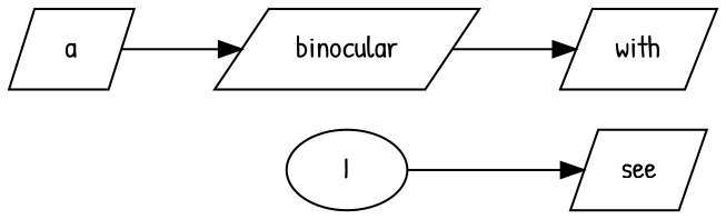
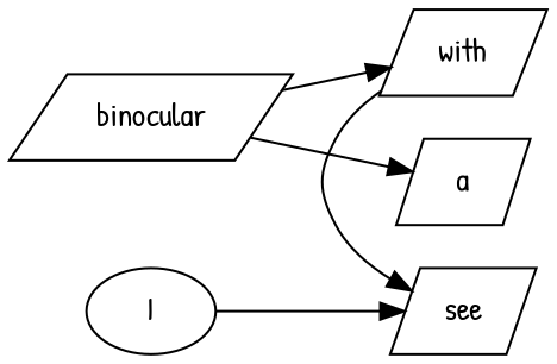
  digraph {
    compound=true
    fontname="Patrick Hand"
    rankdir=LR
    node [fontname="Patrick Hand" shape=parallelogram]
    edge [fontname="Patrick Hand"]
    n1 [label=see]
    n2 [label=with]
    n3 [label=I shape=ellipse]
    n4 [label=a]
    n5 [label=binocular]
    subgraph sub_1 {
      rank=same
      n1
      n2
    }
+   n2 -> n1
    n3 -> n1
-   n4 -> n5
+   n5 -> n4
    n5 -> n2
  }
